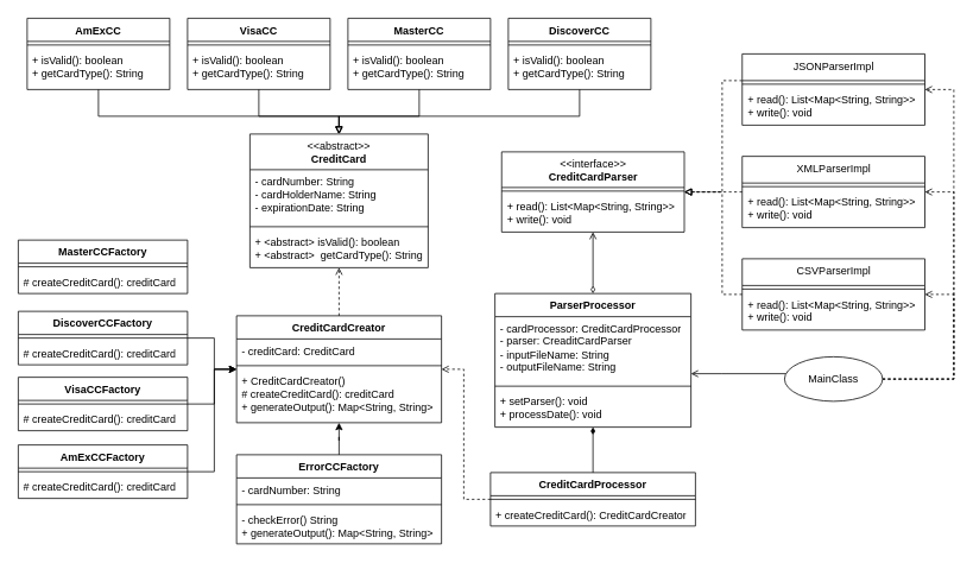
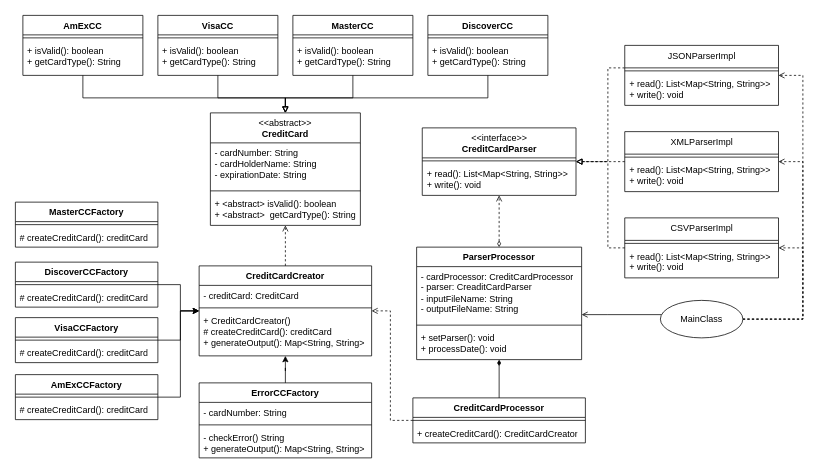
  <mxCell id="0" />
  <mxCell id="1" parent="0" />
  <mxCell id="2" style="edgeStyle=orthogonalEdgeStyle;rounded=0;orthogonalLoop=1;jettySize=auto;html=1;" edge="1" parent="1" source="3" target="48"><mxGeometry relative="1" as="geometry"><Array as="points"><mxPoint x="240" y="529" /><mxPoint x="240" y="414" /></Array></mxGeometry></mxCell>
  <mxCell id="3" value="AmExCCFactory" style="swimlane;fontStyle=1;align=center;verticalAlign=top;childLayout=stackLayout;horizontal=1;startSize=26;horizontalStack=0;resizeParent=1;resizeParentMax=0;resizeLast=0;collapsible=1;marginBottom=0;whiteSpace=wrap;html=1;" vertex="1" parent="1"><mxGeometry x="20" y="499" width="190" height="60" as="geometry" /></mxCell>
  <mxCell id="4" value="" style="line;strokeWidth=1;fillColor=none;align=left;verticalAlign=middle;spacingTop=-1;spacingLeft=3;spacingRight=3;rotatable=0;labelPosition=right;points=[];portConstraint=eastwest;strokeColor=inherit;" vertex="1" parent="3"><mxGeometry y="26" width="190" height="8" as="geometry" /></mxCell>
  <mxCell id="5" value="# createCreditCard(): creditCard" style="text;strokeColor=none;fillColor=none;align=left;verticalAlign=top;spacingLeft=4;spacingRight=4;overflow=hidden;rotatable=0;points=[[0,0.5],[1,0.5]];portConstraint=eastwest;whiteSpace=wrap;html=1;" vertex="1" parent="3"><mxGeometry y="34" width="190" height="26" as="geometry" /></mxCell>
  <mxCell id="6" style="edgeStyle=orthogonalEdgeStyle;rounded=0;orthogonalLoop=1;jettySize=auto;html=1;" edge="1" parent="1" source="7" target="48"><mxGeometry relative="1" as="geometry"><Array as="points"><mxPoint x="240" y="453" /><mxPoint x="240" y="414" /></Array></mxGeometry></mxCell>
  <mxCell id="7" value="VisaCCFactory" style="swimlane;fontStyle=1;align=center;verticalAlign=top;childLayout=stackLayout;horizontal=1;startSize=26;horizontalStack=0;resizeParent=1;resizeParentMax=0;resizeLast=0;collapsible=1;marginBottom=0;whiteSpace=wrap;html=1;" vertex="1" parent="1"><mxGeometry x="20" y="423" width="190" height="60" as="geometry" /></mxCell>
  <mxCell id="8" value="" style="line;strokeWidth=1;fillColor=none;align=left;verticalAlign=middle;spacingTop=-1;spacingLeft=3;spacingRight=3;rotatable=0;labelPosition=right;points=[];portConstraint=eastwest;strokeColor=inherit;" vertex="1" parent="7"><mxGeometry y="26" width="190" height="8" as="geometry" /></mxCell>
  <mxCell id="9" value="# createCreditCard(): creditCard" style="text;strokeColor=none;fillColor=none;align=left;verticalAlign=top;spacingLeft=4;spacingRight=4;overflow=hidden;rotatable=0;points=[[0,0.5],[1,0.5]];portConstraint=eastwest;whiteSpace=wrap;html=1;" vertex="1" parent="7"><mxGeometry y="34" width="190" height="26" as="geometry" /></mxCell>
  <mxCell id="10" value="MasterCCFactory" style="swimlane;fontStyle=1;align=center;verticalAlign=top;childLayout=stackLayout;horizontal=1;startSize=26;horizontalStack=0;resizeParent=1;resizeParentMax=0;resizeLast=0;collapsible=1;marginBottom=0;whiteSpace=wrap;html=1;" vertex="1" parent="1"><mxGeometry x="20" y="269" width="190" height="60" as="geometry" /></mxCell>
  <mxCell id="11" value="" style="line;strokeWidth=1;fillColor=none;align=left;verticalAlign=middle;spacingTop=-1;spacingLeft=3;spacingRight=3;rotatable=0;labelPosition=right;points=[];portConstraint=eastwest;strokeColor=inherit;" vertex="1" parent="10"><mxGeometry y="26" width="190" height="8" as="geometry" /></mxCell>
  <mxCell id="12" value="# createCreditCard(): creditCard" style="text;strokeColor=none;fillColor=none;align=left;verticalAlign=top;spacingLeft=4;spacingRight=4;overflow=hidden;rotatable=0;points=[[0,0.5],[1,0.5]];portConstraint=eastwest;whiteSpace=wrap;html=1;" vertex="1" parent="10"><mxGeometry y="34" width="190" height="26" as="geometry" /></mxCell>
  <mxCell id="13" style="edgeStyle=orthogonalEdgeStyle;rounded=0;orthogonalLoop=1;jettySize=auto;html=1;" edge="1" parent="1" source="14" target="48"><mxGeometry relative="1" as="geometry" /></mxCell>
  <mxCell id="14" value="ErrorCCFactory" style="swimlane;fontStyle=1;align=center;verticalAlign=top;childLayout=stackLayout;horizontal=1;startSize=26;horizontalStack=0;resizeParent=1;resizeParentMax=0;resizeLast=0;collapsible=1;marginBottom=0;whiteSpace=wrap;html=1;" vertex="1" parent="1"><mxGeometry x="265" y="510" width="230" height="100" as="geometry" /></mxCell>
  <mxCell id="15" value="- cardNumber: String" style="text;strokeColor=none;fillColor=none;align=left;verticalAlign=top;spacingLeft=4;spacingRight=4;overflow=hidden;rotatable=0;points=[[0,0.5],[1,0.5]];portConstraint=eastwest;whiteSpace=wrap;html=1;" vertex="1" parent="14"><mxGeometry y="26" width="230" height="26" as="geometry" /></mxCell>
  <mxCell id="16" value="" style="line;strokeWidth=1;fillColor=none;align=left;verticalAlign=middle;spacingTop=-1;spacingLeft=3;spacingRight=3;rotatable=0;labelPosition=right;points=[];portConstraint=eastwest;strokeColor=inherit;" vertex="1" parent="14"><mxGeometry y="52" width="230" height="8" as="geometry" /></mxCell>
  <mxCell id="17" value="- checkError() String&lt;br&gt;+ generateOutput(): Map&amp;lt;String, String&amp;gt;" style="text;strokeColor=none;fillColor=none;align=left;verticalAlign=top;spacingLeft=4;spacingRight=4;overflow=hidden;rotatable=0;points=[[0,0.5],[1,0.5]];portConstraint=eastwest;whiteSpace=wrap;html=1;" vertex="1" parent="14"><mxGeometry y="60" width="230" height="40" as="geometry" /></mxCell>
  <mxCell id="18" style="edgeStyle=orthogonalEdgeStyle;rounded=0;orthogonalLoop=1;jettySize=auto;html=1;endArrow=open;endFill=0;dashed=1;" edge="1" parent="1" source="20" target="48"><mxGeometry relative="1" as="geometry"><Array as="points"><mxPoint x="520" y="560" /><mxPoint x="520" y="414" /></Array></mxGeometry></mxCell>
  <mxCell id="19" style="edgeStyle=orthogonalEdgeStyle;rounded=0;orthogonalLoop=1;jettySize=auto;html=1;endArrow=diamondThin;endFill=1;" edge="1" parent="1" source="20" target="24"><mxGeometry relative="1" as="geometry" /></mxCell>
  <mxCell id="20" value="CreditCardProcessor" style="swimlane;fontStyle=1;align=center;verticalAlign=top;childLayout=stackLayout;horizontal=1;startSize=26;horizontalStack=0;resizeParent=1;resizeParentMax=0;resizeLast=0;collapsible=1;marginBottom=0;whiteSpace=wrap;html=1;" vertex="1" parent="1"><mxGeometry x="550" y="530" width="230" height="60" as="geometry" /></mxCell>
  <mxCell id="21" value="" style="line;strokeWidth=1;fillColor=none;align=left;verticalAlign=middle;spacingTop=-1;spacingLeft=3;spacingRight=3;rotatable=0;labelPosition=right;points=[];portConstraint=eastwest;strokeColor=inherit;" vertex="1" parent="20"><mxGeometry y="26" width="230" height="8" as="geometry" /></mxCell>
  <mxCell id="22" value="+ createCreditCard(): CreditCardCreator" style="text;strokeColor=none;fillColor=none;align=left;verticalAlign=top;spacingLeft=4;spacingRight=4;overflow=hidden;rotatable=0;points=[[0,0.5],[1,0.5]];portConstraint=eastwest;whiteSpace=wrap;html=1;" vertex="1" parent="20"><mxGeometry y="34" width="230" height="26" as="geometry" /></mxCell>
- <mxCell id="23" style="edgeStyle=orthogonalEdgeStyle;rounded=0;orthogonalLoop=1;jettySize=auto;html=1;endArrow=open;endFill=0;startArrow=diamondThin;startFill=0;" edge="1" parent="1" source="24" target="62"><mxGeometry relative="1" as="geometry" /></mxCell>
+ <mxCell id="23" style="edgeStyle=orthogonalEdgeStyle;rounded=0;orthogonalLoop=1;jettySize=auto;html=1;endArrow=open;endFill=0;startArrow=diamondThin;startFill=0;dashed=1;" edge="1" parent="1" source="24" target="62"><mxGeometry relative="1" as="geometry" /></mxCell>
  <mxCell id="24" value="ParserProcessor" style="swimlane;fontStyle=1;align=center;verticalAlign=top;childLayout=stackLayout;horizontal=1;startSize=26;horizontalStack=0;resizeParent=1;resizeParentMax=0;resizeLast=0;collapsible=1;marginBottom=0;whiteSpace=wrap;html=1;" vertex="1" parent="1"><mxGeometry x="555" y="329" width="220" height="150" as="geometry" /></mxCell>
  <mxCell id="25" value="- cardProcessor: CreditCardProcessor&lt;br&gt;- parser: CreaditCardParser&lt;br&gt;- inputFileName: String&lt;br&gt;- outputFileName: String" style="text;strokeColor=none;fillColor=none;align=left;verticalAlign=top;spacingLeft=4;spacingRight=4;overflow=hidden;rotatable=0;points=[[0,0.5],[1,0.5]];portConstraint=eastwest;whiteSpace=wrap;html=1;" vertex="1" parent="24"><mxGeometry y="26" width="220" height="74" as="geometry" /></mxCell>
  <mxCell id="26" value="" style="line;strokeWidth=1;fillColor=none;align=left;verticalAlign=middle;spacingTop=-1;spacingLeft=3;spacingRight=3;rotatable=0;labelPosition=right;points=[];portConstraint=eastwest;strokeColor=inherit;" vertex="1" parent="24"><mxGeometry y="100" width="220" height="8" as="geometry" /></mxCell>
  <mxCell id="27" value="+ setParser(): void&lt;br&gt;+ processDate(): void" style="text;strokeColor=none;fillColor=none;align=left;verticalAlign=top;spacingLeft=4;spacingRight=4;overflow=hidden;rotatable=0;points=[[0,0.5],[1,0.5]];portConstraint=eastwest;whiteSpace=wrap;html=1;" vertex="1" parent="24"><mxGeometry y="108" width="220" height="42" as="geometry" /></mxCell>
  <mxCell id="28" value="AmExCC" style="swimlane;fontStyle=1;align=center;verticalAlign=top;childLayout=stackLayout;horizontal=1;startSize=26;horizontalStack=0;resizeParent=1;resizeParentMax=0;resizeLast=0;collapsible=1;marginBottom=0;whiteSpace=wrap;html=1;" vertex="1" parent="1"><mxGeometry x="30" y="20" width="160" height="80" as="geometry" /></mxCell>
  <mxCell id="29" value="" style="line;strokeWidth=1;fillColor=none;align=left;verticalAlign=middle;spacingTop=-1;spacingLeft=3;spacingRight=3;rotatable=0;labelPosition=right;points=[];portConstraint=eastwest;strokeColor=inherit;" vertex="1" parent="28"><mxGeometry y="26" width="160" height="8" as="geometry" /></mxCell>
  <mxCell id="30" value="+ isValid(): boolean&lt;br&gt;+ getCardType(): String" style="text;strokeColor=none;fillColor=none;align=left;verticalAlign=top;spacingLeft=4;spacingRight=4;overflow=hidden;rotatable=0;points=[[0,0.5],[1,0.5]];portConstraint=eastwest;whiteSpace=wrap;html=1;" vertex="1" parent="28"><mxGeometry y="34" width="160" height="46" as="geometry" /></mxCell>
  <mxCell id="31" value="DiscoverCC" style="swimlane;fontStyle=1;align=center;verticalAlign=top;childLayout=stackLayout;horizontal=1;startSize=26;horizontalStack=0;resizeParent=1;resizeParentMax=0;resizeLast=0;collapsible=1;marginBottom=0;whiteSpace=wrap;html=1;" vertex="1" parent="1"><mxGeometry x="570" y="20" width="160" height="80" as="geometry" /></mxCell>
  <mxCell id="32" value="" style="line;strokeWidth=1;fillColor=none;align=left;verticalAlign=middle;spacingTop=-1;spacingLeft=3;spacingRight=3;rotatable=0;labelPosition=right;points=[];portConstraint=eastwest;strokeColor=inherit;" vertex="1" parent="31"><mxGeometry y="26" width="160" height="8" as="geometry" /></mxCell>
  <mxCell id="33" value="+ isValid(): boolean&lt;br&gt;+ getCardType(): String" style="text;strokeColor=none;fillColor=none;align=left;verticalAlign=top;spacingLeft=4;spacingRight=4;overflow=hidden;rotatable=0;points=[[0,0.5],[1,0.5]];portConstraint=eastwest;whiteSpace=wrap;html=1;" vertex="1" parent="31"><mxGeometry y="34" width="160" height="46" as="geometry" /></mxCell>
  <mxCell id="34" value="MasterCC" style="swimlane;fontStyle=1;align=center;verticalAlign=top;childLayout=stackLayout;horizontal=1;startSize=26;horizontalStack=0;resizeParent=1;resizeParentMax=0;resizeLast=0;collapsible=1;marginBottom=0;whiteSpace=wrap;html=1;" vertex="1" parent="1"><mxGeometry x="390" y="20" width="160" height="80" as="geometry" /></mxCell>
  <mxCell id="35" value="" style="line;strokeWidth=1;fillColor=none;align=left;verticalAlign=middle;spacingTop=-1;spacingLeft=3;spacingRight=3;rotatable=0;labelPosition=right;points=[];portConstraint=eastwest;strokeColor=inherit;" vertex="1" parent="34"><mxGeometry y="26" width="160" height="8" as="geometry" /></mxCell>
  <mxCell id="36" value="+ isValid(): boolean&lt;br&gt;+ getCardType(): String" style="text;strokeColor=none;fillColor=none;align=left;verticalAlign=top;spacingLeft=4;spacingRight=4;overflow=hidden;rotatable=0;points=[[0,0.5],[1,0.5]];portConstraint=eastwest;whiteSpace=wrap;html=1;" vertex="1" parent="34"><mxGeometry y="34" width="160" height="46" as="geometry" /></mxCell>
  <mxCell id="37" value="VisaCC" style="swimlane;fontStyle=1;align=center;verticalAlign=top;childLayout=stackLayout;horizontal=1;startSize=26;horizontalStack=0;resizeParent=1;resizeParentMax=0;resizeLast=0;collapsible=1;marginBottom=0;whiteSpace=wrap;html=1;" vertex="1" parent="1"><mxGeometry x="210" y="20" width="160" height="80" as="geometry" /></mxCell>
  <mxCell id="38" value="" style="line;strokeWidth=1;fillColor=none;align=left;verticalAlign=middle;spacingTop=-1;spacingLeft=3;spacingRight=3;rotatable=0;labelPosition=right;points=[];portConstraint=eastwest;strokeColor=inherit;" vertex="1" parent="37"><mxGeometry y="26" width="160" height="8" as="geometry" /></mxCell>
  <mxCell id="39" value="+ isValid(): boolean&lt;br&gt;+ getCardType(): String" style="text;strokeColor=none;fillColor=none;align=left;verticalAlign=top;spacingLeft=4;spacingRight=4;overflow=hidden;rotatable=0;points=[[0,0.5],[1,0.5]];portConstraint=eastwest;whiteSpace=wrap;html=1;" vertex="1" parent="37"><mxGeometry y="34" width="160" height="46" as="geometry" /></mxCell>
  <mxCell id="40" style="edgeStyle=orthogonalEdgeStyle;rounded=0;orthogonalLoop=1;jettySize=auto;html=1;endArrow=block;endFill=0;" edge="1" parent="1" source="28" target="44"><mxGeometry relative="1" as="geometry"><mxPoint x="110" y="350" as="sourcePoint" /><Array as="points"><mxPoint x="110" y="130" /><mxPoint x="380" y="130" /></Array></mxGeometry></mxCell>
  <mxCell id="41" style="edgeStyle=orthogonalEdgeStyle;rounded=0;orthogonalLoop=1;jettySize=auto;html=1;endArrow=block;endFill=0;" edge="1" parent="1" source="31" target="44"><mxGeometry relative="1" as="geometry"><mxPoint x="650" y="350" as="sourcePoint" /><Array as="points"><mxPoint x="650" y="130" /><mxPoint x="380" y="130" /></Array></mxGeometry></mxCell>
  <mxCell id="42" style="edgeStyle=orthogonalEdgeStyle;rounded=0;orthogonalLoop=1;jettySize=auto;html=1;endArrow=block;endFill=0;" edge="1" parent="1" source="34" target="44"><mxGeometry relative="1" as="geometry"><mxPoint x="490" y="130" as="sourcePoint" /><Array as="points"><mxPoint x="470" y="130" /><mxPoint x="380" y="130" /></Array></mxGeometry></mxCell>
  <mxCell id="43" style="edgeStyle=orthogonalEdgeStyle;rounded=0;orthogonalLoop=1;jettySize=auto;html=1;endArrow=block;endFill=0;" edge="1" parent="1" source="37" target="44"><mxGeometry relative="1" as="geometry"><mxPoint x="290" y="350" as="sourcePoint" /><Array as="points"><mxPoint x="290" y="130" /><mxPoint x="380" y="130" /></Array></mxGeometry></mxCell>
  <mxCell id="44" value="&lt;span style=&quot;font-weight: 400;&quot;&gt;&amp;lt;&amp;lt;abstract&amp;gt;&amp;gt;&lt;/span&gt;&lt;br&gt;CreditCard" style="swimlane;fontStyle=1;align=center;verticalAlign=top;childLayout=stackLayout;horizontal=1;startSize=40;horizontalStack=0;resizeParent=1;resizeParentMax=0;resizeLast=0;collapsible=1;marginBottom=0;whiteSpace=wrap;html=1;glass=0;shadow=0;" vertex="1" parent="1"><mxGeometry x="280" y="150" width="200" height="150" as="geometry" /></mxCell>
  <mxCell id="45" value="- cardNumber: String&lt;br&gt;- cardHolderName: String&lt;br&gt;- expirationDate: String" style="text;strokeColor=none;fillColor=none;align=left;verticalAlign=top;spacingLeft=4;spacingRight=4;overflow=hidden;rotatable=0;points=[[0,0.5],[1,0.5]];portConstraint=eastwest;whiteSpace=wrap;html=1;" vertex="1" parent="44"><mxGeometry y="40" width="200" height="60" as="geometry" /></mxCell>
  <mxCell id="46" value="" style="line;strokeWidth=1;fillColor=none;align=left;verticalAlign=middle;spacingTop=-1;spacingLeft=3;spacingRight=3;rotatable=0;labelPosition=right;points=[];portConstraint=eastwest;strokeColor=inherit;" vertex="1" parent="44"><mxGeometry y="100" width="200" height="8" as="geometry" /></mxCell>
  <mxCell id="47" value="+ &amp;lt;abstract&amp;gt; isValid(): boolean&lt;br&gt;+ &amp;lt;abstract&amp;gt;&amp;nbsp; getCardType(): String" style="text;strokeColor=none;fillColor=none;align=left;verticalAlign=top;spacingLeft=4;spacingRight=4;overflow=hidden;rotatable=0;points=[[0,0.5],[1,0.5]];portConstraint=eastwest;whiteSpace=wrap;html=1;" vertex="1" parent="44"><mxGeometry y="108" width="200" height="42" as="geometry" /></mxCell>
  <mxCell id="48" value="CreditCardCreator" style="swimlane;fontStyle=1;align=center;verticalAlign=top;childLayout=stackLayout;horizontal=1;startSize=26;horizontalStack=0;resizeParent=1;resizeParentMax=0;resizeLast=0;collapsible=1;marginBottom=0;whiteSpace=wrap;html=1;" vertex="1" parent="1"><mxGeometry x="265" y="354" width="230" height="120" as="geometry" /></mxCell>
  <mxCell id="49" value="- creditCard: CreditCard" style="text;strokeColor=none;fillColor=none;align=left;verticalAlign=top;spacingLeft=4;spacingRight=4;overflow=hidden;rotatable=0;points=[[0,0.5],[1,0.5]];portConstraint=eastwest;whiteSpace=wrap;html=1;" vertex="1" parent="48"><mxGeometry y="26" width="230" height="26" as="geometry" /></mxCell>
  <mxCell id="50" value="" style="line;strokeWidth=1;fillColor=none;align=left;verticalAlign=middle;spacingTop=-1;spacingLeft=3;spacingRight=3;rotatable=0;labelPosition=right;points=[];portConstraint=eastwest;strokeColor=inherit;" vertex="1" parent="48"><mxGeometry y="52" width="230" height="8" as="geometry" /></mxCell>
  <mxCell id="51" value="+ CreditCardCreator()&lt;br&gt;# createCreditCard(): creditCard&lt;br&gt;+ generateOutput(): Map&amp;lt;String, String&amp;gt;" style="text;strokeColor=none;fillColor=none;align=left;verticalAlign=top;spacingLeft=4;spacingRight=4;overflow=hidden;rotatable=0;points=[[0,0.5],[1,0.5]];portConstraint=eastwest;whiteSpace=wrap;html=1;" vertex="1" parent="48"><mxGeometry y="60" width="230" height="60" as="geometry" /></mxCell>
  <mxCell id="52" style="edgeStyle=orthogonalEdgeStyle;rounded=0;orthogonalLoop=1;jettySize=auto;html=1;dashed=1;endArrow=open;endFill=0;" edge="1" parent="1" source="48" target="44"><mxGeometry relative="1" as="geometry" /></mxCell>
  <mxCell id="53" style="edgeStyle=orthogonalEdgeStyle;rounded=0;orthogonalLoop=1;jettySize=auto;html=1;" edge="1" parent="1" source="54" target="48"><mxGeometry relative="1" as="geometry"><Array as="points"><mxPoint x="240" y="379" /><mxPoint x="240" y="414" /></Array></mxGeometry></mxCell>
  <mxCell id="54" value="DiscoverCCFactory" style="swimlane;fontStyle=1;align=center;verticalAlign=top;childLayout=stackLayout;horizontal=1;startSize=26;horizontalStack=0;resizeParent=1;resizeParentMax=0;resizeLast=0;collapsible=1;marginBottom=0;whiteSpace=wrap;html=1;" vertex="1" parent="1"><mxGeometry x="20" y="349" width="190" height="60" as="geometry" /></mxCell>
  <mxCell id="55" value="" style="line;strokeWidth=1;fillColor=none;align=left;verticalAlign=middle;spacingTop=-1;spacingLeft=3;spacingRight=3;rotatable=0;labelPosition=right;points=[];portConstraint=eastwest;strokeColor=inherit;" vertex="1" parent="54"><mxGeometry y="26" width="190" height="8" as="geometry" /></mxCell>
  <mxCell id="56" value="# createCreditCard(): creditCard" style="text;strokeColor=none;fillColor=none;align=left;verticalAlign=top;spacingLeft=4;spacingRight=4;overflow=hidden;rotatable=0;points=[[0,0.5],[1,0.5]];portConstraint=eastwest;whiteSpace=wrap;html=1;" vertex="1" parent="54"><mxGeometry y="34" width="190" height="26" as="geometry" /></mxCell>
  <mxCell id="57" style="edgeStyle=orthogonalEdgeStyle;rounded=0;orthogonalLoop=1;jettySize=auto;html=1;endArrow=open;endFill=0;" edge="1" parent="1" source="61" target="24"><mxGeometry relative="1" as="geometry"><Array as="points"><mxPoint x="810" y="419" /><mxPoint x="810" y="419" /></Array></mxGeometry></mxCell>
  <mxCell id="58" style="edgeStyle=orthogonalEdgeStyle;rounded=0;orthogonalLoop=1;jettySize=auto;html=1;dashed=1;endArrow=open;endFill=0;" edge="1" parent="1" source="61" target="74"><mxGeometry relative="1" as="geometry"><Array as="points"><mxPoint x="1070" y="425" /><mxPoint x="1070" y="100" /></Array></mxGeometry></mxCell>
  <mxCell id="59" style="edgeStyle=orthogonalEdgeStyle;rounded=0;orthogonalLoop=1;jettySize=auto;html=1;dashed=1;endArrow=open;endFill=0;" edge="1" parent="1" source="61" target="70"><mxGeometry relative="1" as="geometry"><Array as="points"><mxPoint x="1070" y="425" /><mxPoint x="1070" y="215" /></Array></mxGeometry></mxCell>
  <mxCell id="60" style="edgeStyle=orthogonalEdgeStyle;rounded=0;orthogonalLoop=1;jettySize=auto;html=1;dashed=1;endArrow=open;endFill=0;" edge="1" parent="1" source="61" target="66"><mxGeometry relative="1" as="geometry"><Array as="points"><mxPoint x="1070" y="425" /><mxPoint x="1070" y="330" /></Array></mxGeometry></mxCell>
  <mxCell id="61" value="MainClass" style="ellipse;html=1;whiteSpace=wrap;" vertex="1" parent="1"><mxGeometry x="880" y="400" width="110" height="50" as="geometry" /></mxCell>
  <mxCell id="62" value="&lt;span style=&quot;font-weight: normal;&quot;&gt;&amp;lt;&amp;lt;interface&amp;gt;&amp;gt;&lt;/span&gt;&lt;br&gt;CreditCardParser" style="swimlane;fontStyle=1;align=center;verticalAlign=top;childLayout=stackLayout;horizontal=1;startSize=40;horizontalStack=0;resizeParent=1;resizeParentMax=0;resizeLast=0;collapsible=1;marginBottom=0;whiteSpace=wrap;html=1;" vertex="1" parent="1"><mxGeometry x="562.5" y="170" width="205" height="90" as="geometry" /></mxCell>
  <mxCell id="63" value="" style="line;strokeWidth=1;fillColor=none;align=left;verticalAlign=middle;spacingTop=-1;spacingLeft=3;spacingRight=3;rotatable=0;labelPosition=right;points=[];portConstraint=eastwest;strokeColor=inherit;" vertex="1" parent="62"><mxGeometry y="40" width="205" height="8" as="geometry" /></mxCell>
  <mxCell id="64" value="+ read(): List&amp;lt;Map&amp;lt;String, String&amp;gt;&amp;gt;&lt;br&gt;+ write(): void" style="text;strokeColor=none;fillColor=none;align=left;verticalAlign=top;spacingLeft=4;spacingRight=4;overflow=hidden;rotatable=0;points=[[0,0.5],[1,0.5]];portConstraint=eastwest;whiteSpace=wrap;html=1;" vertex="1" parent="62"><mxGeometry y="48" width="205" height="42" as="geometry" /></mxCell>
  <mxCell id="65" style="edgeStyle=orthogonalEdgeStyle;rounded=0;orthogonalLoop=1;jettySize=auto;html=1;endArrow=block;endFill=0;dashed=1;" edge="1" parent="1" source="66" target="62"><mxGeometry relative="1" as="geometry"><Array as="points"><mxPoint x="810" y="330" /><mxPoint x="810" y="215" /></Array></mxGeometry></mxCell>
  <mxCell id="66" value="&lt;span style=&quot;font-weight: 400;&quot;&gt;CSVParserImpl&lt;/span&gt;" style="swimlane;fontStyle=1;align=center;verticalAlign=top;childLayout=stackLayout;horizontal=1;startSize=30;horizontalStack=0;resizeParent=1;resizeParentMax=0;resizeLast=0;collapsible=1;marginBottom=0;whiteSpace=wrap;html=1;" vertex="1" parent="1"><mxGeometry x="832.5" y="290" width="205" height="80" as="geometry" /></mxCell>
  <mxCell id="67" value="" style="line;strokeWidth=1;fillColor=none;align=left;verticalAlign=middle;spacingTop=-1;spacingLeft=3;spacingRight=3;rotatable=0;labelPosition=right;points=[];portConstraint=eastwest;strokeColor=inherit;" vertex="1" parent="66"><mxGeometry y="30" width="205" height="8" as="geometry" /></mxCell>
  <mxCell id="68" value="+ read(): List&amp;lt;Map&amp;lt;String, String&amp;gt;&amp;gt;&lt;br&gt;+ write(): void" style="text;strokeColor=none;fillColor=none;align=left;verticalAlign=top;spacingLeft=4;spacingRight=4;overflow=hidden;rotatable=0;points=[[0,0.5],[1,0.5]];portConstraint=eastwest;whiteSpace=wrap;html=1;" vertex="1" parent="66"><mxGeometry y="38" width="205" height="42" as="geometry" /></mxCell>
  <mxCell id="69" style="edgeStyle=orthogonalEdgeStyle;rounded=0;orthogonalLoop=1;jettySize=auto;html=1;endArrow=block;endFill=0;dashed=1;" edge="1" parent="1" source="70" target="62"><mxGeometry relative="1" as="geometry" /></mxCell>
  <mxCell id="70" value="&lt;span style=&quot;font-weight: 400;&quot;&gt;XMLParserImpl&lt;/span&gt;" style="swimlane;fontStyle=1;align=center;verticalAlign=top;childLayout=stackLayout;horizontal=1;startSize=30;horizontalStack=0;resizeParent=1;resizeParentMax=0;resizeLast=0;collapsible=1;marginBottom=0;whiteSpace=wrap;html=1;" vertex="1" parent="1"><mxGeometry x="832.5" y="175" width="205" height="80" as="geometry" /></mxCell>
  <mxCell id="71" value="" style="line;strokeWidth=1;fillColor=none;align=left;verticalAlign=middle;spacingTop=-1;spacingLeft=3;spacingRight=3;rotatable=0;labelPosition=right;points=[];portConstraint=eastwest;strokeColor=inherit;" vertex="1" parent="70"><mxGeometry y="30" width="205" height="8" as="geometry" /></mxCell>
  <mxCell id="72" value="+ read(): List&amp;lt;Map&amp;lt;String, String&amp;gt;&amp;gt;&lt;br&gt;+ write(): void" style="text;strokeColor=none;fillColor=none;align=left;verticalAlign=top;spacingLeft=4;spacingRight=4;overflow=hidden;rotatable=0;points=[[0,0.5],[1,0.5]];portConstraint=eastwest;whiteSpace=wrap;html=1;" vertex="1" parent="70"><mxGeometry y="38" width="205" height="42" as="geometry" /></mxCell>
  <mxCell id="73" style="edgeStyle=orthogonalEdgeStyle;rounded=0;orthogonalLoop=1;jettySize=auto;html=1;endArrow=block;endFill=0;dashed=1;" edge="1" parent="1" source="74" target="62"><mxGeometry relative="1" as="geometry"><Array as="points"><mxPoint x="810" y="90" /><mxPoint x="810" y="215" /></Array></mxGeometry></mxCell>
  <mxCell id="74" value="&lt;span style=&quot;font-weight: 400;&quot;&gt;JSONParserImpl&lt;/span&gt;" style="swimlane;fontStyle=1;align=center;verticalAlign=top;childLayout=stackLayout;horizontal=1;startSize=30;horizontalStack=0;resizeParent=1;resizeParentMax=0;resizeLast=0;collapsible=1;marginBottom=0;whiteSpace=wrap;html=1;" vertex="1" parent="1"><mxGeometry x="832.5" y="60" width="205" height="80" as="geometry" /></mxCell>
  <mxCell id="75" value="" style="line;strokeWidth=1;fillColor=none;align=left;verticalAlign=middle;spacingTop=-1;spacingLeft=3;spacingRight=3;rotatable=0;labelPosition=right;points=[];portConstraint=eastwest;strokeColor=inherit;" vertex="1" parent="74"><mxGeometry y="30" width="205" height="8" as="geometry" /></mxCell>
  <mxCell id="76" value="+ read(): List&amp;lt;Map&amp;lt;String, String&amp;gt;&amp;gt;&lt;br&gt;+ write(): void" style="text;strokeColor=none;fillColor=none;align=left;verticalAlign=top;spacingLeft=4;spacingRight=4;overflow=hidden;rotatable=0;points=[[0,0.5],[1,0.5]];portConstraint=eastwest;whiteSpace=wrap;html=1;" vertex="1" parent="74"><mxGeometry y="38" width="205" height="42" as="geometry" /></mxCell>
